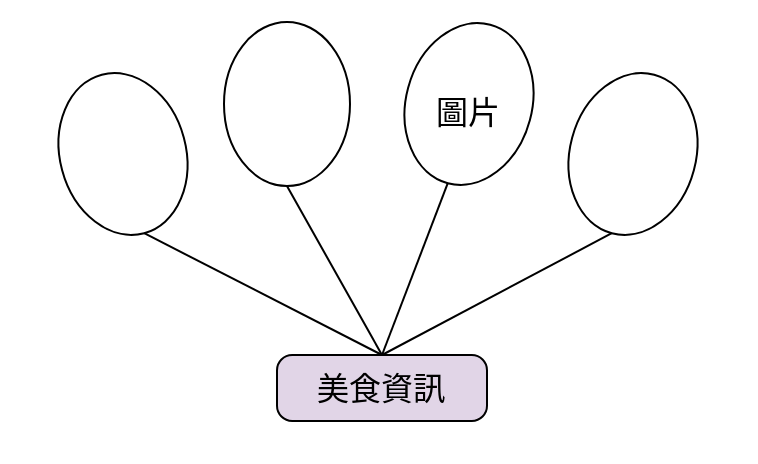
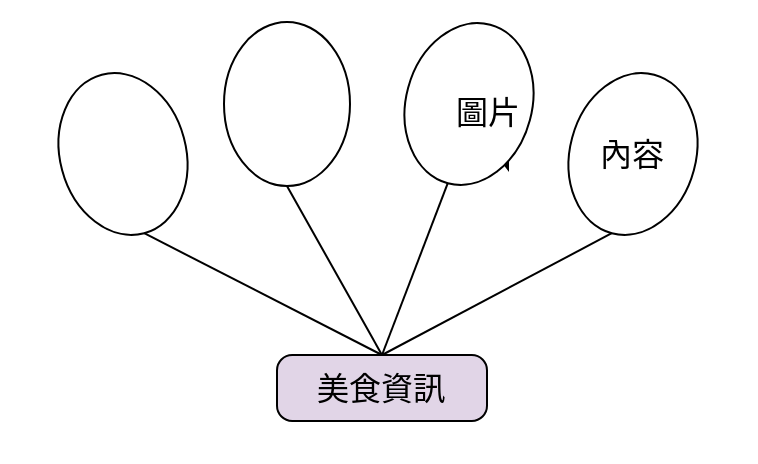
  <mxCell id="0" />
  <mxCell id="1" parent="0" />
  <mxCell id="2" value="美食資訊" style="rounded=1;whiteSpace=wrap;html=1;fontSize=16;arcSize=23;fillColor=#e1d5e7;" vertex="1" parent="1"><mxGeometry x="138" y="177" width="105" height="33" as="geometry" /></mxCell>
  <mxCell id="3" value="" style="ellipse;whiteSpace=wrap;html=1;fontSize=16;rotation=90;" vertex="1" parent="1"><mxGeometry x="102" y="20" width="82" height="63" as="geometry" /></mxCell>
  <mxCell id="4" value="" style="ellipse;whiteSpace=wrap;html=1;fontSize=16;rotation=75;" vertex="1" parent="1"><mxGeometry x="20" y="45" width="82" height="63" as="geometry" /></mxCell>
  <mxCell id="5" value="" style="ellipse;whiteSpace=wrap;html=1;fontSize=16;rotation=105;" vertex="1" parent="1"><mxGeometry x="275" y="45" width="82" height="63" as="geometry" /></mxCell>
  <mxCell id="6" style="edgeStyle=none;curved=1;rounded=0;orthogonalLoop=1;jettySize=auto;html=1;exitX=1;exitY=0;exitDx=0;exitDy=0;entryX=0.75;entryY=1;entryDx=0;entryDy=0;fontSize=12;startSize=8;endSize=8;" edge="1" parent="1" source="8" target="9"><mxGeometry relative="1" as="geometry" /></mxCell>
  <mxCell id="7" style="edgeStyle=none;curved=1;rounded=0;orthogonalLoop=1;jettySize=auto;html=1;exitX=1;exitY=0.5;exitDx=0;exitDy=0;entryX=0.75;entryY=1;entryDx=0;entryDy=0;fontSize=12;startSize=8;endSize=8;" edge="1" parent="1" source="8" target="9"><mxGeometry relative="1" as="geometry" /></mxCell>
  <mxCell id="8" value="" style="ellipse;whiteSpace=wrap;html=1;fontSize=16;rotation=105;" vertex="1" parent="1"><mxGeometry x="193" y="20" width="82" height="63" as="geometry" /></mxCell>
- <mxCell id="9" value="圖片" style="text;strokeColor=none;fillColor=none;html=1;align=center;verticalAlign=middle;whiteSpace=wrap;rounded=0;fontSize=16;" vertex="1" parent="1"><mxGeometry x="214" y="38" width="40" height="35" as="geometry" /></mxCell>
+ <mxCell id="9" value="圖片" style="text;strokeColor=none;fillColor=none;html=1;align=center;verticalAlign=middle;whiteSpace=wrap;rounded=0;fontSize=16;" vertex="1" parent="1"><mxGeometry x="224" y="38" width="40" height="35" as="geometry" /></mxCell>
+ <mxCell id="10" value="內容" style="text;strokeColor=none;fillColor=none;html=1;align=center;verticalAlign=middle;whiteSpace=wrap;rounded=0;fontSize=16;" vertex="1" parent="1"><mxGeometry x="293" y="56.5" width="46" height="40" as="geometry" /></mxCell>
  <mxCell id="11" value="" style="endArrow=none;html=1;rounded=0;fontSize=12;startSize=8;endSize=8;curved=1;exitX=1;exitY=0.5;exitDx=0;exitDy=0;entryX=0.5;entryY=0;entryDx=0;entryDy=0;" edge="1" parent="1" source="4" target="2"><mxGeometry width="50" height="50" relative="1" as="geometry"><mxPoint x="118" y="217" as="sourcePoint" /><mxPoint x="168" y="167" as="targetPoint" /></mxGeometry></mxCell>
  <mxCell id="12" value="" style="endArrow=none;html=1;rounded=0;fontSize=12;startSize=8;endSize=8;curved=1;entryX=1;entryY=0.5;entryDx=0;entryDy=0;exitX=0.5;exitY=0;exitDx=0;exitDy=0;" edge="1" parent="1" source="2" target="3"><mxGeometry width="50" height="50" relative="1" as="geometry"><mxPoint x="118" y="217" as="sourcePoint" /><mxPoint x="168" y="167" as="targetPoint" /></mxGeometry></mxCell>
  <mxCell id="13" value="" style="endArrow=none;html=1;rounded=0;fontSize=12;startSize=8;endSize=8;curved=1;entryX=1;entryY=0.5;entryDx=0;entryDy=0;exitX=0.5;exitY=0;exitDx=0;exitDy=0;" edge="1" parent="1" source="2" target="8"><mxGeometry width="50" height="50" relative="1" as="geometry"><mxPoint x="118" y="217" as="sourcePoint" /><mxPoint x="168" y="167" as="targetPoint" /></mxGeometry></mxCell>
  <mxCell id="14" value="" style="endArrow=none;html=1;rounded=0;fontSize=12;startSize=8;endSize=8;curved=1;entryX=1;entryY=0.5;entryDx=0;entryDy=0;exitX=0.5;exitY=0;exitDx=0;exitDy=0;" edge="1" parent="1" source="2" target="5"><mxGeometry width="50" height="50" relative="1" as="geometry"><mxPoint x="118" y="217" as="sourcePoint" /><mxPoint x="168" y="167" as="targetPoint" /></mxGeometry></mxCell>
